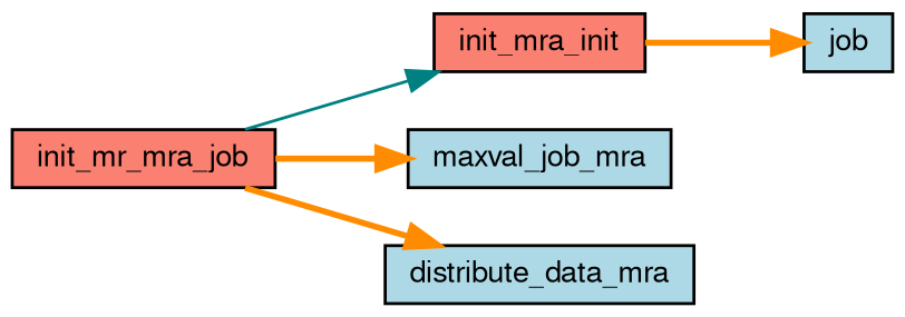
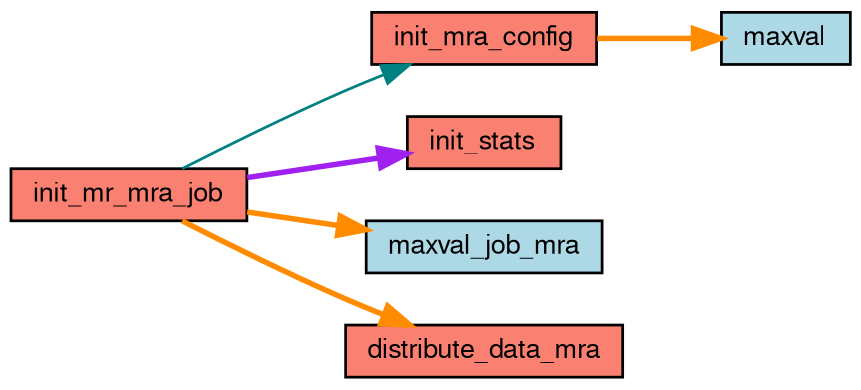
  digraph {
    rankdir=LR
    node [color=black fillcolor=salmon fontname=FreeSans fontsize=10 shape=record style=filled]
    edge [color=darkorange fontname=FreeSans fontsize=10 labelfontname=FreeSans labelfontsize=10 style=bold]
    n1 [fontcolor=black height=0.2 label=init_mr_mra_job width=0.4]
-   n2 [height=0.2 label=init_mra_init width=0.4]
+   n2 [height=0.2 label=init_mra_config width=0.4]
+   n3 [height=0.2 label=init_stats width=0.4]
    n4 [fillcolor=lightblue height=0.2 label=maxval_job_mra width=0.4]
-   n5 [fillcolor=lightblue height=0.2 label=distribute_data_mra width=0.4]
-   n6 [fillcolor=lightblue height=0.2 label=job width=0.4]
+   n5 [height=0.2 label=distribute_data_mra width=0.4]
+   n6 [fillcolor=lightblue height=0.2 label=maxval width=0.4]
    n1 -> n2 [color=teal style=solid]
+   n1 -> n3 [color=purple]
    n1 -> n4
    n1 -> n5
    n2 -> n6
  }
